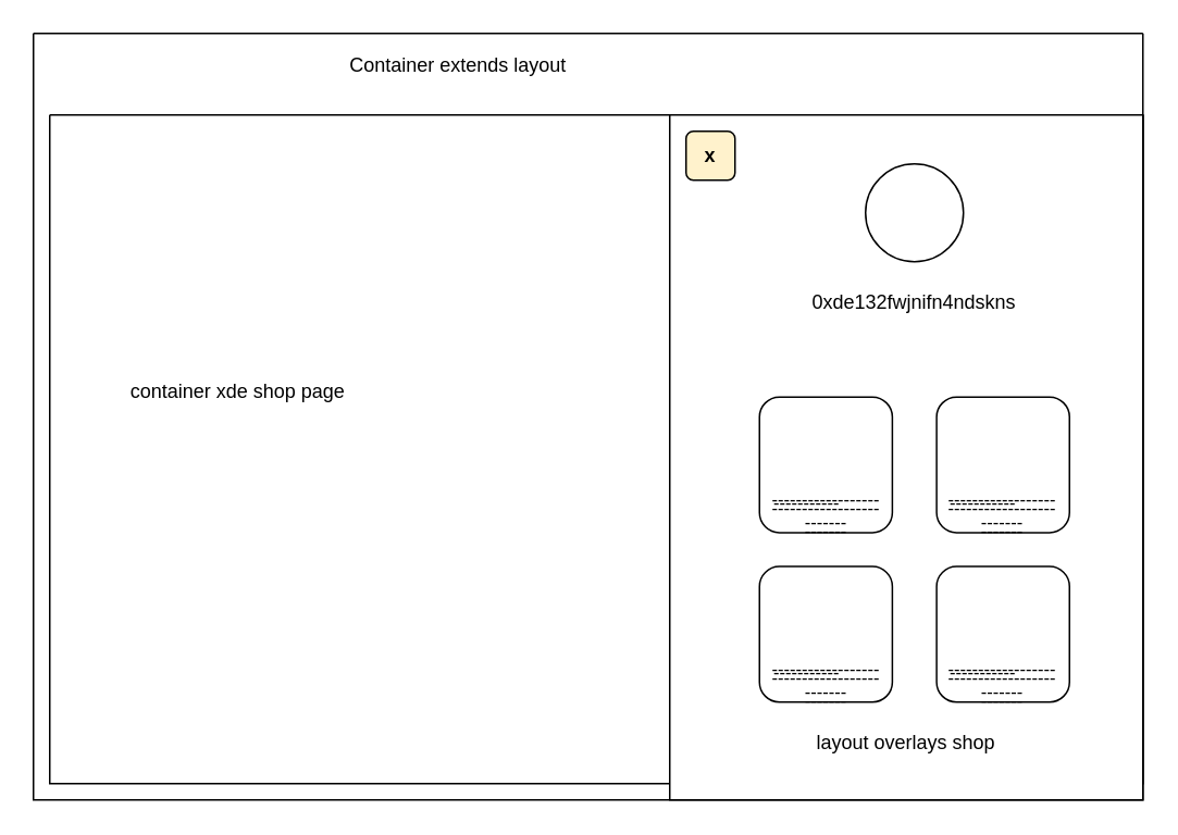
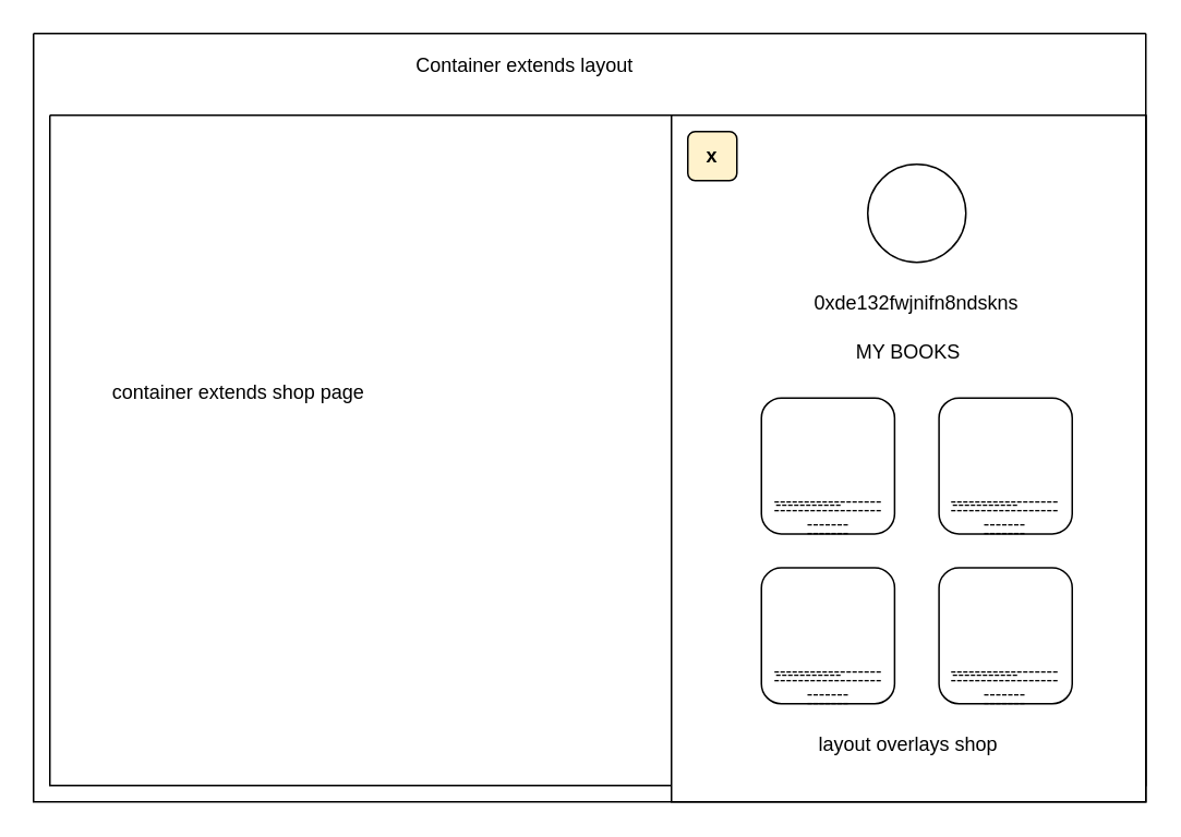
  <mxCell id="0" />
  <mxCell id="1" parent="0" />
  <mxCell id="2" value="" style="swimlane;startSize=0;" parent="1" vertex="1"><mxGeometry x="20" y="20" width="680" height="470" as="geometry" /></mxCell>
- <mxCell id="3" value="Container extends layout" style="text;html=1;align=center;verticalAlign=middle;resizable=0;points=[];autosize=1;strokeColor=none;fillColor=none;" parent="2" vertex="1"><mxGeometry x="185" y="10" width="150" height="20" as="geometry" /></mxCell>
+ <mxCell id="3" value="Container extends layout" style="text;html=1;align=center;verticalAlign=middle;resizable=0;points=[];autosize=1;strokeColor=none;fillColor=none;" parent="2" vertex="1"><mxGeometry x="225" y="10" width="150" height="20" as="geometry" /></mxCell>
  <mxCell id="4" value="" style="swimlane;startSize=0;" parent="2" vertex="1"><mxGeometry x="10" y="50" width="670" height="410" as="geometry" /></mxCell>
- <mxCell id="5" value="container xde shop page" style="text;html=1;align=center;verticalAlign=middle;resizable=0;points=[];autosize=1;strokeColor=none;fillColor=none;" parent="4" vertex="1"><mxGeometry x="30" y="160" width="170" height="20" as="geometry" /></mxCell>
+ <mxCell id="5" value="container extends shop page" style="text;html=1;align=center;verticalAlign=middle;resizable=0;points=[];autosize=1;strokeColor=none;fillColor=none;" parent="4" vertex="1"><mxGeometry x="30" y="160" width="170" height="20" as="geometry" /></mxCell>
  <mxCell id="6" value="" style="rounded=0;whiteSpace=wrap;html=1;fillColor=#FFFFFF;" parent="4" vertex="1"><mxGeometry x="380" width="290" height="420" as="geometry" /></mxCell>
  <mxCell id="7" value="&lt;b&gt;x&lt;/b&gt;" style="rounded=1;whiteSpace=wrap;html=1;fillColor=#fff2cc;" parent="4" vertex="1"><mxGeometry x="390" y="10" width="30" height="30" as="geometry" /></mxCell>
  <mxCell id="8" value="&lt;font color=&quot;#000000&quot;&gt;layout overlays shop&lt;/font&gt;" style="text;html=1;strokeColor=none;fillColor=none;align=center;verticalAlign=middle;whiteSpace=wrap;rounded=0;" parent="4" vertex="1"><mxGeometry x="415" y="370" width="220" height="30" as="geometry" /></mxCell>
  <mxCell id="9" value="" style="ellipse;whiteSpace=wrap;html=1;" parent="4" vertex="1"><mxGeometry x="500" y="30" width="60" height="60" as="geometry" /></mxCell>
- <mxCell id="10" value="0xde132fwjnifn4ndskns" style="text;html=1;strokeColor=none;fillColor=none;align=center;verticalAlign=middle;whiteSpace=wrap;rounded=0;fontColor=#000000;" parent="4" vertex="1"><mxGeometry x="415" y="100" width="230" height="30" as="geometry" /></mxCell>
+ <mxCell id="10" value="0xde132fwjnifn8ndskns" style="text;html=1;strokeColor=none;fillColor=none;align=center;verticalAlign=middle;whiteSpace=wrap;rounded=0;fontColor=#000000;" parent="4" vertex="1"><mxGeometry x="415" y="100" width="230" height="30" as="geometry" /></mxCell>
+ <mxCell id="11" value="MY BOOKS" style="text;html=1;strokeColor=none;fillColor=none;align=center;verticalAlign=middle;whiteSpace=wrap;rounded=0;fontColor=#000000;" parent="4" vertex="1"><mxGeometry x="465" y="130" width="120" height="30" as="geometry" /></mxCell>
  <mxCell id="12" value="" style="group" parent="4" vertex="1" connectable="0"><mxGeometry x="435" y="173" width="190" height="187" as="geometry" /></mxCell>
  <mxCell id="13" value="" style="rounded=1;whiteSpace=wrap;html=1;" parent="12" vertex="1"><mxGeometry width="81.429" height="83.111" as="geometry" /></mxCell>
  <mxCell id="14" value="-------------------------" style="text;html=1;strokeColor=none;fillColor=none;align=center;verticalAlign=middle;whiteSpace=wrap;rounded=0;fontSize=11;" parent="12" vertex="1"><mxGeometry x="6.786" y="62.333" width="67.857" height="15.583" as="geometry" /></mxCell>
  <mxCell id="15" value="-------------------------" style="text;html=1;strokeColor=none;fillColor=none;align=center;verticalAlign=middle;whiteSpace=wrap;rounded=0;fontSize=11;" parent="12" vertex="1"><mxGeometry x="6.786" y="67.528" width="67.857" height="15.583" as="geometry" /></mxCell>
  <mxCell id="16" value="-----------" style="text;html=1;strokeColor=none;fillColor=none;align=left;verticalAlign=middle;whiteSpace=wrap;rounded=0;fontSize=11;" parent="12" vertex="1"><mxGeometry x="6.786" y="57.658" width="67.857" height="15.583" as="geometry" /></mxCell>
  <mxCell id="17" value="" style="rounded=1;whiteSpace=wrap;html=1;" parent="12" vertex="1"><mxGeometry x="108.571" width="81.429" height="83.111" as="geometry" /></mxCell>
  <mxCell id="18" value="-------------------------" style="text;html=1;strokeColor=none;fillColor=none;align=center;verticalAlign=middle;whiteSpace=wrap;rounded=0;fontSize=11;" parent="12" vertex="1"><mxGeometry x="115.357" y="62.333" width="67.857" height="15.583" as="geometry" /></mxCell>
  <mxCell id="19" value="-------------------------" style="text;html=1;strokeColor=none;fillColor=none;align=center;verticalAlign=middle;whiteSpace=wrap;rounded=0;fontSize=11;" parent="12" vertex="1"><mxGeometry x="115.357" y="67.528" width="67.857" height="15.583" as="geometry" /></mxCell>
  <mxCell id="20" value="-----------" style="text;html=1;strokeColor=none;fillColor=none;align=left;verticalAlign=middle;whiteSpace=wrap;rounded=0;fontSize=11;" parent="12" vertex="1"><mxGeometry x="115.357" y="57.658" width="67.857" height="15.583" as="geometry" /></mxCell>
  <mxCell id="21" value="" style="rounded=1;whiteSpace=wrap;html=1;" parent="12" vertex="1"><mxGeometry y="103.889" width="81.429" height="83.111" as="geometry" /></mxCell>
  <mxCell id="22" value="-------------------------" style="text;html=1;strokeColor=none;fillColor=none;align=center;verticalAlign=middle;whiteSpace=wrap;rounded=0;fontSize=11;" parent="12" vertex="1"><mxGeometry x="6.786" y="166.222" width="67.857" height="15.583" as="geometry" /></mxCell>
  <mxCell id="23" value="-------------------------" style="text;html=1;strokeColor=none;fillColor=none;align=center;verticalAlign=middle;whiteSpace=wrap;rounded=0;fontSize=11;" parent="12" vertex="1"><mxGeometry x="6.786" y="171.417" width="67.857" height="15.583" as="geometry" /></mxCell>
  <mxCell id="24" value="-----------" style="text;html=1;strokeColor=none;fillColor=none;align=left;verticalAlign=middle;whiteSpace=wrap;rounded=0;fontSize=11;" parent="12" vertex="1"><mxGeometry x="6.786" y="161.547" width="67.857" height="15.583" as="geometry" /></mxCell>
  <mxCell id="25" value="" style="rounded=1;whiteSpace=wrap;html=1;" parent="12" vertex="1"><mxGeometry x="108.571" y="103.889" width="81.429" height="83.111" as="geometry" /></mxCell>
  <mxCell id="26" value="-------------------------" style="text;html=1;strokeColor=none;fillColor=none;align=center;verticalAlign=middle;whiteSpace=wrap;rounded=0;fontSize=11;" parent="12" vertex="1"><mxGeometry x="115.357" y="166.222" width="67.857" height="15.583" as="geometry" /></mxCell>
  <mxCell id="27" value="-------------------------" style="text;html=1;strokeColor=none;fillColor=none;align=center;verticalAlign=middle;whiteSpace=wrap;rounded=0;fontSize=11;" parent="12" vertex="1"><mxGeometry x="115.357" y="171.417" width="67.857" height="15.583" as="geometry" /></mxCell>
  <mxCell id="28" value="-----------" style="text;html=1;strokeColor=none;fillColor=none;align=left;verticalAlign=middle;whiteSpace=wrap;rounded=0;fontSize=11;" parent="12" vertex="1"><mxGeometry x="115.357" y="161.547" width="67.857" height="15.583" as="geometry" /></mxCell>
